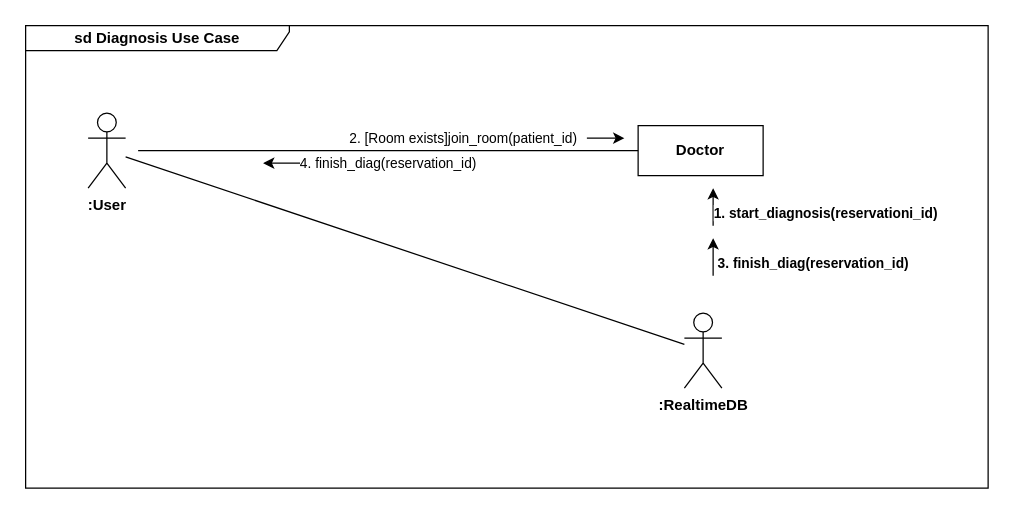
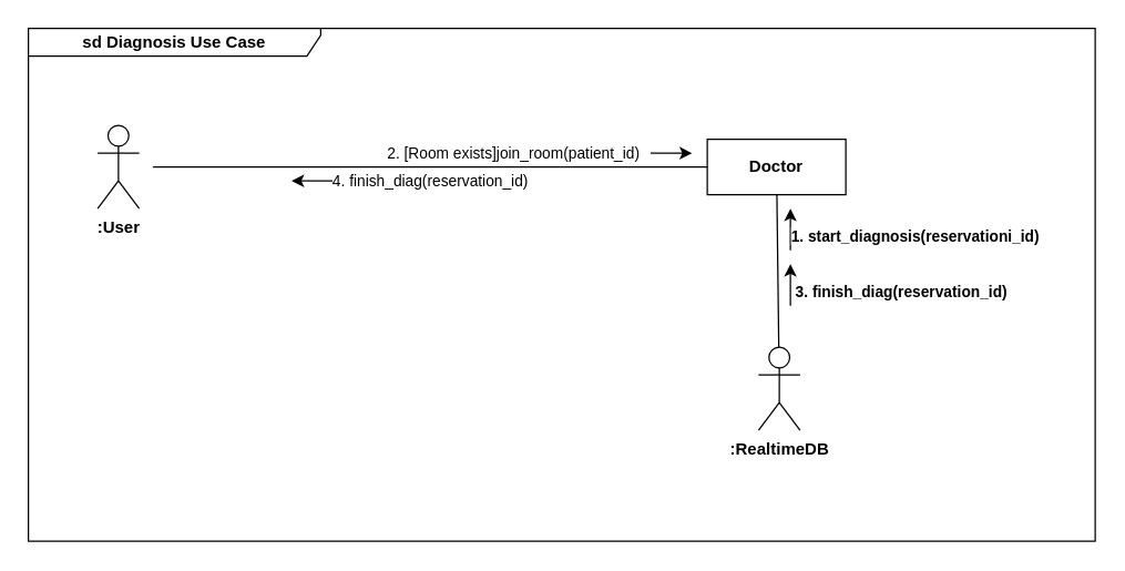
  <mxCell id="0" />
  <mxCell id="1" parent="0" />
  <mxCell id="2" value="sd Diagnosis Use Case" style="shape=umlFrame;whiteSpace=wrap;html=1;width=211;height=20;fontStyle=1" vertex="1" parent="1"><mxGeometry x="20" y="20" width="770" height="370" as="geometry" /></mxCell>
  <mxCell id="3" value="&lt;b&gt;:User&lt;/b&gt;" style="shape=umlActor;verticalLabelPosition=bottom;verticalAlign=top;html=1;outlineConnect=0;" vertex="1" parent="1"><mxGeometry x="70" y="90" width="30" height="60" as="geometry" /></mxCell>
  <mxCell id="4" value="Doctor" style="rounded=0;whiteSpace=wrap;html=1;fontStyle=1" vertex="1" parent="1"><mxGeometry x="510" y="100" width="100" height="40" as="geometry" /></mxCell>
  <mxCell id="5" value="" style="endArrow=none;html=1;" edge="1" parent="1" source="4"><mxGeometry width="50" height="50" relative="1" as="geometry"><mxPoint x="135" y="130" as="sourcePoint" /><mxPoint x="110" y="120" as="targetPoint" /></mxGeometry></mxCell>
  <mxCell id="6" value="2. [Room exists]join_room(patient_id)" style="endArrow=classic;html=1;" edge="1" parent="1"><mxGeometry x="-1" y="-99" width="50" height="50" relative="1" as="geometry"><mxPoint x="469" y="110" as="sourcePoint" /><mxPoint x="499" y="110" as="targetPoint" /><mxPoint x="-99" y="-99" as="offset" /></mxGeometry></mxCell>
  <mxCell id="7" value="4. finish_diag(reservation_id)" style="endArrow=classic;html=1;" edge="1" parent="1"><mxGeometry x="-1" y="-70" width="50" height="50" relative="1" as="geometry"><mxPoint x="240" y="130" as="sourcePoint" /><mxPoint x="210" y="130" as="targetPoint" /><mxPoint x="70" y="70" as="offset" /><Array as="points"><mxPoint x="230" y="130" /></Array></mxGeometry></mxCell>
  <mxCell id="8" value="&lt;b&gt;:RealtimeDB&lt;/b&gt;" style="shape=umlActor;verticalLabelPosition=bottom;verticalAlign=top;html=1;outlineConnect=0;" vertex="1" parent="1"><mxGeometry x="547" y="250" width="30" height="60" as="geometry" /></mxCell>
- <mxCell id="9" value="" style="endArrow=none;html=1;" edge="1" parent="1" source="8" target="3"><mxGeometry width="50" height="50" relative="1" as="geometry"><mxPoint x="520" y="130" as="sourcePoint" /><mxPoint x="120" y="130" as="targetPoint" /></mxGeometry></mxCell>
+ <mxCell id="9" value="" style="endArrow=none;html=1;" edge="1" parent="1" source="8" target="4"><mxGeometry width="50" height="50" relative="1" as="geometry"><mxPoint x="520" y="130" as="sourcePoint" /><mxPoint x="120" y="130" as="targetPoint" /></mxGeometry></mxCell>
  <mxCell id="10" value="&lt;b&gt;1. start_diagnosis(reservationi_id)&lt;/b&gt;" style="endArrow=classic;html=1;" edge="1" parent="1"><mxGeometry x="-0.333" y="-90" width="50" height="50" relative="1" as="geometry"><mxPoint x="570" y="180" as="sourcePoint" /><mxPoint x="570" y="150" as="targetPoint" /><mxPoint as="offset" /></mxGeometry></mxCell>
  <mxCell id="11" value="&lt;b&gt;3. finish_diag(reservation_id)&lt;/b&gt;" style="endArrow=classic;html=1;" edge="1" parent="1"><mxGeometry x="-0.333" y="-80" width="50" height="50" relative="1" as="geometry"><mxPoint x="570" y="220" as="sourcePoint" /><mxPoint x="570" y="190" as="targetPoint" /><mxPoint as="offset" /></mxGeometry></mxCell>
